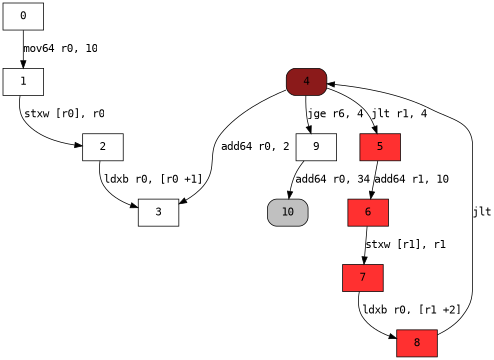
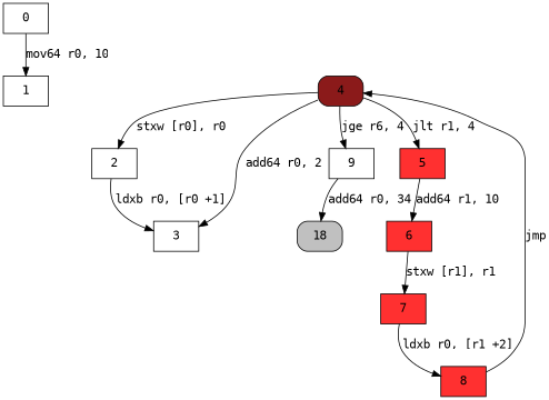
  digraph {
    node [fontname=monospace shape=box]
    edge [fontname=monospace]
    0
    1
    2
    3
    4 [fillcolor=firebrick4 style="rounded,filled"]
    9
    5 [fillcolor=firebrick1 style=filled]
-   10 [fillcolor=grey style="rounded,filled"]
+   10 [fillcolor=grey style="rounded,filled" label=18]
    6 [fillcolor=firebrick1 style=filled]
    7 [fillcolor=firebrick1 style=filled]
    8 [fillcolor=firebrick1 style=filled]
    0 -> 1 [label="mov64 r0, 10"]
-   1 -> 2 [label="stxw [r0], r0"]
+   4 -> 2 [label="stxw [r0], r0"]
    2 -> 3 [label="ldxb r0, [r0 +1]"]
    4 -> 3 [label="add64 r0, 2"]
    4 -> 9 [label="jge r6, 4"]
    4 -> 5 [label="jlt r1, 4"]
    9 -> 10 [label="add64 r0, 34"]
    5 -> 6 [label="add64 r1, 10"]
    6 -> 7 [label="stxw [r1], r1"]
    7 -> 8 [label="ldxb r0, [r1 +2]"]
-   8 -> 4 [label=jlt]
+   8 -> 4 [label=jmp]
  }
